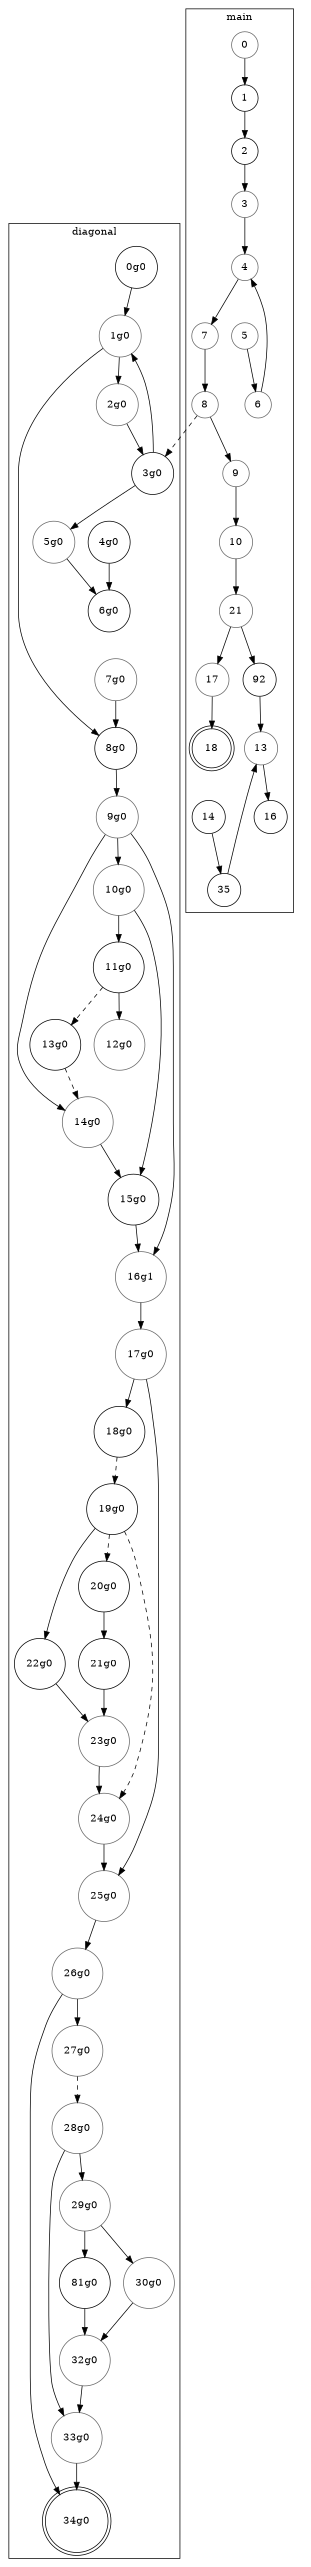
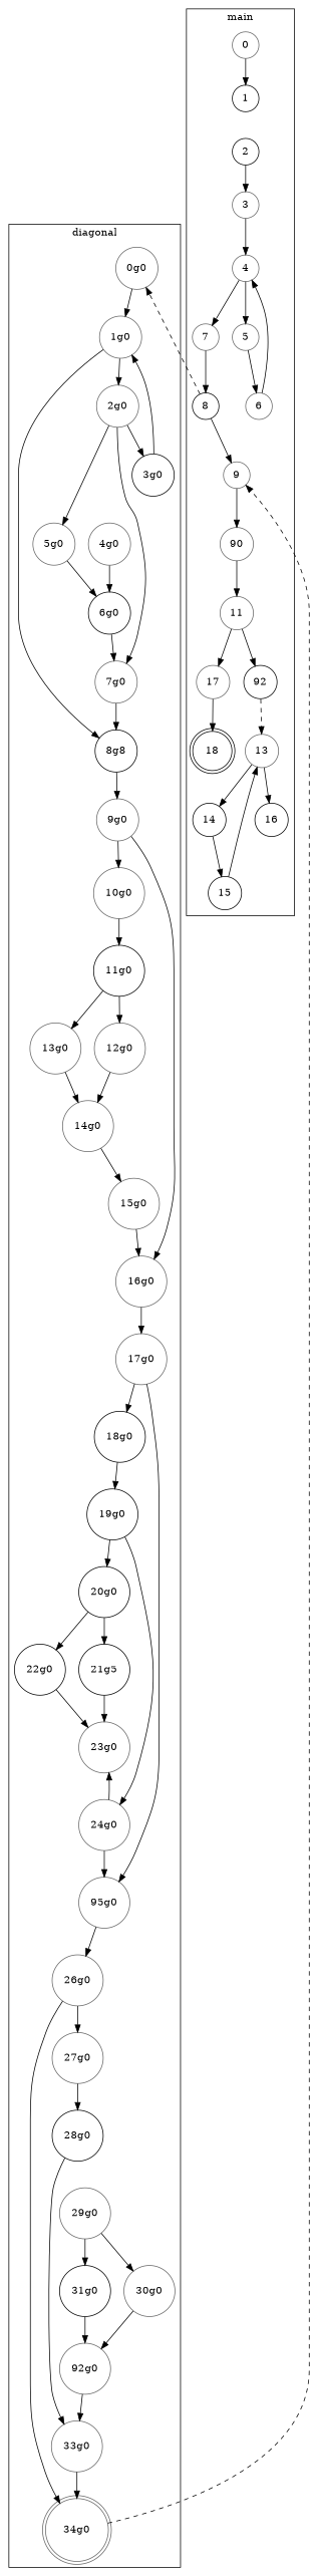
  digraph {
    node [color=gray40 shape=circle]
    18 [color=black shape=doublecircle]
    0
    1 [color=black]
    2 [color=black]
    3
    4
    5
    7
    6
-   8
+   8 [color=black]
    9
-   10
-   11 [label=21]
+   10 [label=90]
+   11
    n14 [color=black label=92]
    17
    13
    14 [color=black]
    16 [color=black]
-   15 [color=black label=35]
-   "34g0" [color=black shape=doublecircle]
-   "0g0" [color=black]
+   15 [color=black]
+   "34g0" [shape=doublecircle]
+   "0g0"
    "1g0"
    "2g0"
-   "8g0" [color=black]
+   "8g0" [color=black label="8g8"]
    "3g0" [color=black]
    "7g0"
-   "4g0" [color=black]
+   "4g0"
    "5g0"
    "6g0" [color=black]
    "9g0"
    "10g0"
-   "16g0" [label="16g1"]
+   "16g0"
    "11g0" [color=black]
-   "15g0" [color=black]
+   "15g0"
    "12g0"
-   "13g0" [color=black]
+   "13g0"
    "14g0"
    "17g0"
    "18g0" [color=black]
-   "25g0"
+   "25g0" [label="95g0"]
    "19g0" [color=black]
    "20g0" [color=black]
    "24g0"
-   "21g0" [color=black]
+   "21g0" [color=black label="21g5"]
    "22g0" [color=black]
    "23g0"
    "26g0"
    "27g0"
-   "28g0"
+   "28g0" [color=black]
    "29g0"
    "33g0"
    "30g0"
-   "31g0" [color=black label="81g0"]
-   "32g0"
+   "31g0" [color=black]
+   "32g0" [label="92g0"]
    subgraph cluster_1 {
      color=black
      label=main
      18
      0
      1
      2
      3
      4
      5
      7
      6
      8
      9
      10
      11
      n14
      17
      13
      14
      16
      15
    }
    subgraph cluster_2 {
      color=black
      label=diagonal
      "34g0"
      "0g0"
      "1g0"
      "2g0"
      "8g0"
      "3g0"
      "7g0"
      "4g0"
      "5g0"
      "6g0"
      "9g0"
      "10g0"
      "16g0"
      "11g0"
      "15g0"
      "12g0"
      "13g0"
      "14g0"
      "17g0"
      "18g0"
      "25g0"
      "19g0"
      "20g0"
      "24g0"
      "21g0"
      "22g0"
      "23g0"
      "26g0"
      "27g0"
      "28g0"
      "29g0"
      "33g0"
      "30g0"
      "31g0"
      "32g0"
    }
    0 -> 1
-   1 -> 2
    2 -> 3
    3 -> 4
+   4 -> 5
    4 -> 7
    5 -> 6
    7 -> 8
    6 -> 4
    8 -> 9
-   8 -> "3g0" [style=dashed]
+   8 -> "0g0" [style=dashed]
    9 -> 10
    10 -> 11
    11 -> n14
    11 -> 17
-   n14 -> 13
+   n14 -> 13 [style=dashed]
    17 -> 18
+   13 -> 14
    13 -> 16
    14 -> 15
    15 -> 13
+   "34g0" -> 9 [style=dashed]
    "0g0" -> "1g0"
    "1g0" -> "2g0"
    "1g0" -> "8g0"
    "2g0" -> "3g0"
+   "2g0" -> "7g0"
    "8g0" -> "9g0"
    "3g0" -> "1g0"
-   "3g0" -> "5g0"
+   "2g0" -> "5g0"
    "7g0" -> "8g0"
    "4g0" -> "6g0"
    "5g0" -> "6g0"
+   "6g0" -> "7g0"
    "9g0" -> "10g0"
    "9g0" -> "16g0"
    "10g0" -> "11g0"
-   "10g0" -> "15g0"
    "16g0" -> "17g0"
    "11g0" -> "12g0"
-   "11g0" -> "13g0" [style=dashed]
+   "11g0" -> "13g0"
    "15g0" -> "16g0"
-   "9g0" -> "14g0"
-   "13g0" -> "14g0" [style=dashed]
+   "12g0" -> "14g0"
+   "13g0" -> "14g0"
    "14g0" -> "15g0"
    "17g0" -> "18g0"
    "17g0" -> "25g0"
-   "18g0" -> "19g0" [style=dashed]
+   "18g0" -> "19g0"
    "25g0" -> "26g0"
-   "19g0" -> "20g0" [style=dashed]
-   "19g0" -> "24g0" [style=dashed]
+   "19g0" -> "20g0"
+   "19g0" -> "24g0"
    "20g0" -> "21g0"
-   "19g0" -> "22g0"
+   "20g0" -> "22g0"
    "24g0" -> "25g0"
    "21g0" -> "23g0"
    "22g0" -> "23g0"
-   "23g0" -> "24g0"
+   "24g0" -> "23g0"
    "26g0" -> "34g0"
    "26g0" -> "27g0"
-   "27g0" -> "28g0" [style=dashed]
-   "28g0" -> "29g0"
+   "27g0" -> "28g0"
    "28g0" -> "33g0"
    "29g0" -> "30g0"
    "29g0" -> "31g0"
    "33g0" -> "34g0"
    "30g0" -> "32g0"
    "31g0" -> "32g0"
    "32g0" -> "33g0"
  }
